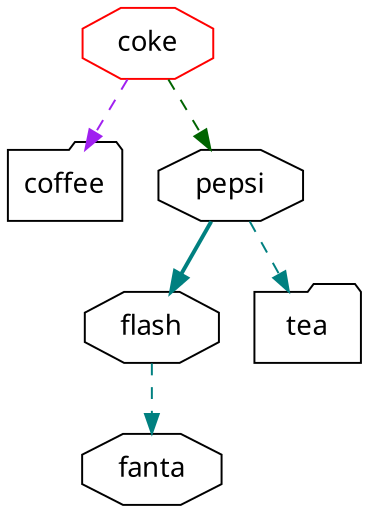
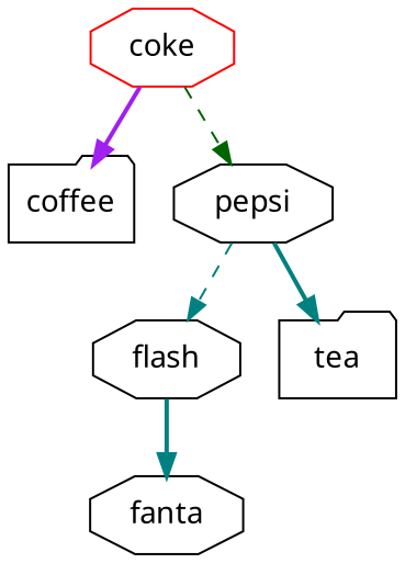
  digraph {
    fontname="Noto Sans"
    node [fontname="Noto Sans" shape=octagon]
    edge [color=teal fontname="Noto Sans" style=dashed]
    coffee [color=black shape=folder]
    coke [color=red]
    pepsi
    flash
    tea [shape=folder]
    fanta
-   coke -> coffee [color=purple]
+   coke -> coffee [color=purple style=bold]
    coke -> pepsi [color=darkgreen]
-   pepsi -> flash [style=bold]
-   pepsi -> tea
-   flash -> fanta
+   pepsi -> flash
+   pepsi -> tea [style=bold]
+   flash -> fanta [style=bold]
  }
